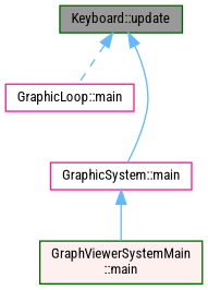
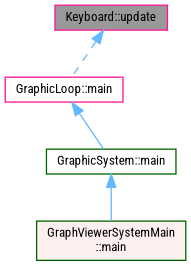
  digraph {
    fontname="Roboto Condensed"
    rankdir=TB
    node [color=deeppink fillcolor=white fontname="Roboto Condensed" fontsize=10 shape=box style=filled]
    edge [color=steelblue1 dir=back fontname="Roboto Condensed" fontsize=10 labelfontname=Helvetica labelfontsize=10 style=solid]
-   n1 [color=darkgreen fillcolor=grey60 fontcolor=black height=0.2 label="Keyboard::update" width=0.4]
+   n1 [fillcolor=grey60 fontcolor=black height=0.2 label="Keyboard::update" width=0.4]
    n2 [height=0.2 label="GraphicLoop::main" width=0.4]
-   n3 [height=0.2 label="GraphicSystem::main" width=0.4]
+   n3 [color=darkgreen height=0.2 label="GraphicSystem::main" width=0.4]
    n4 [color=darkgreen fillcolor="#FFF0F0" height=0.2 label="GraphViewerSystemMain\l::main" width=0.4]
    n1 -> n2 [style=dashed]
-   n1 -> n3
+   n2 -> n3
    n3 -> n4
  }
